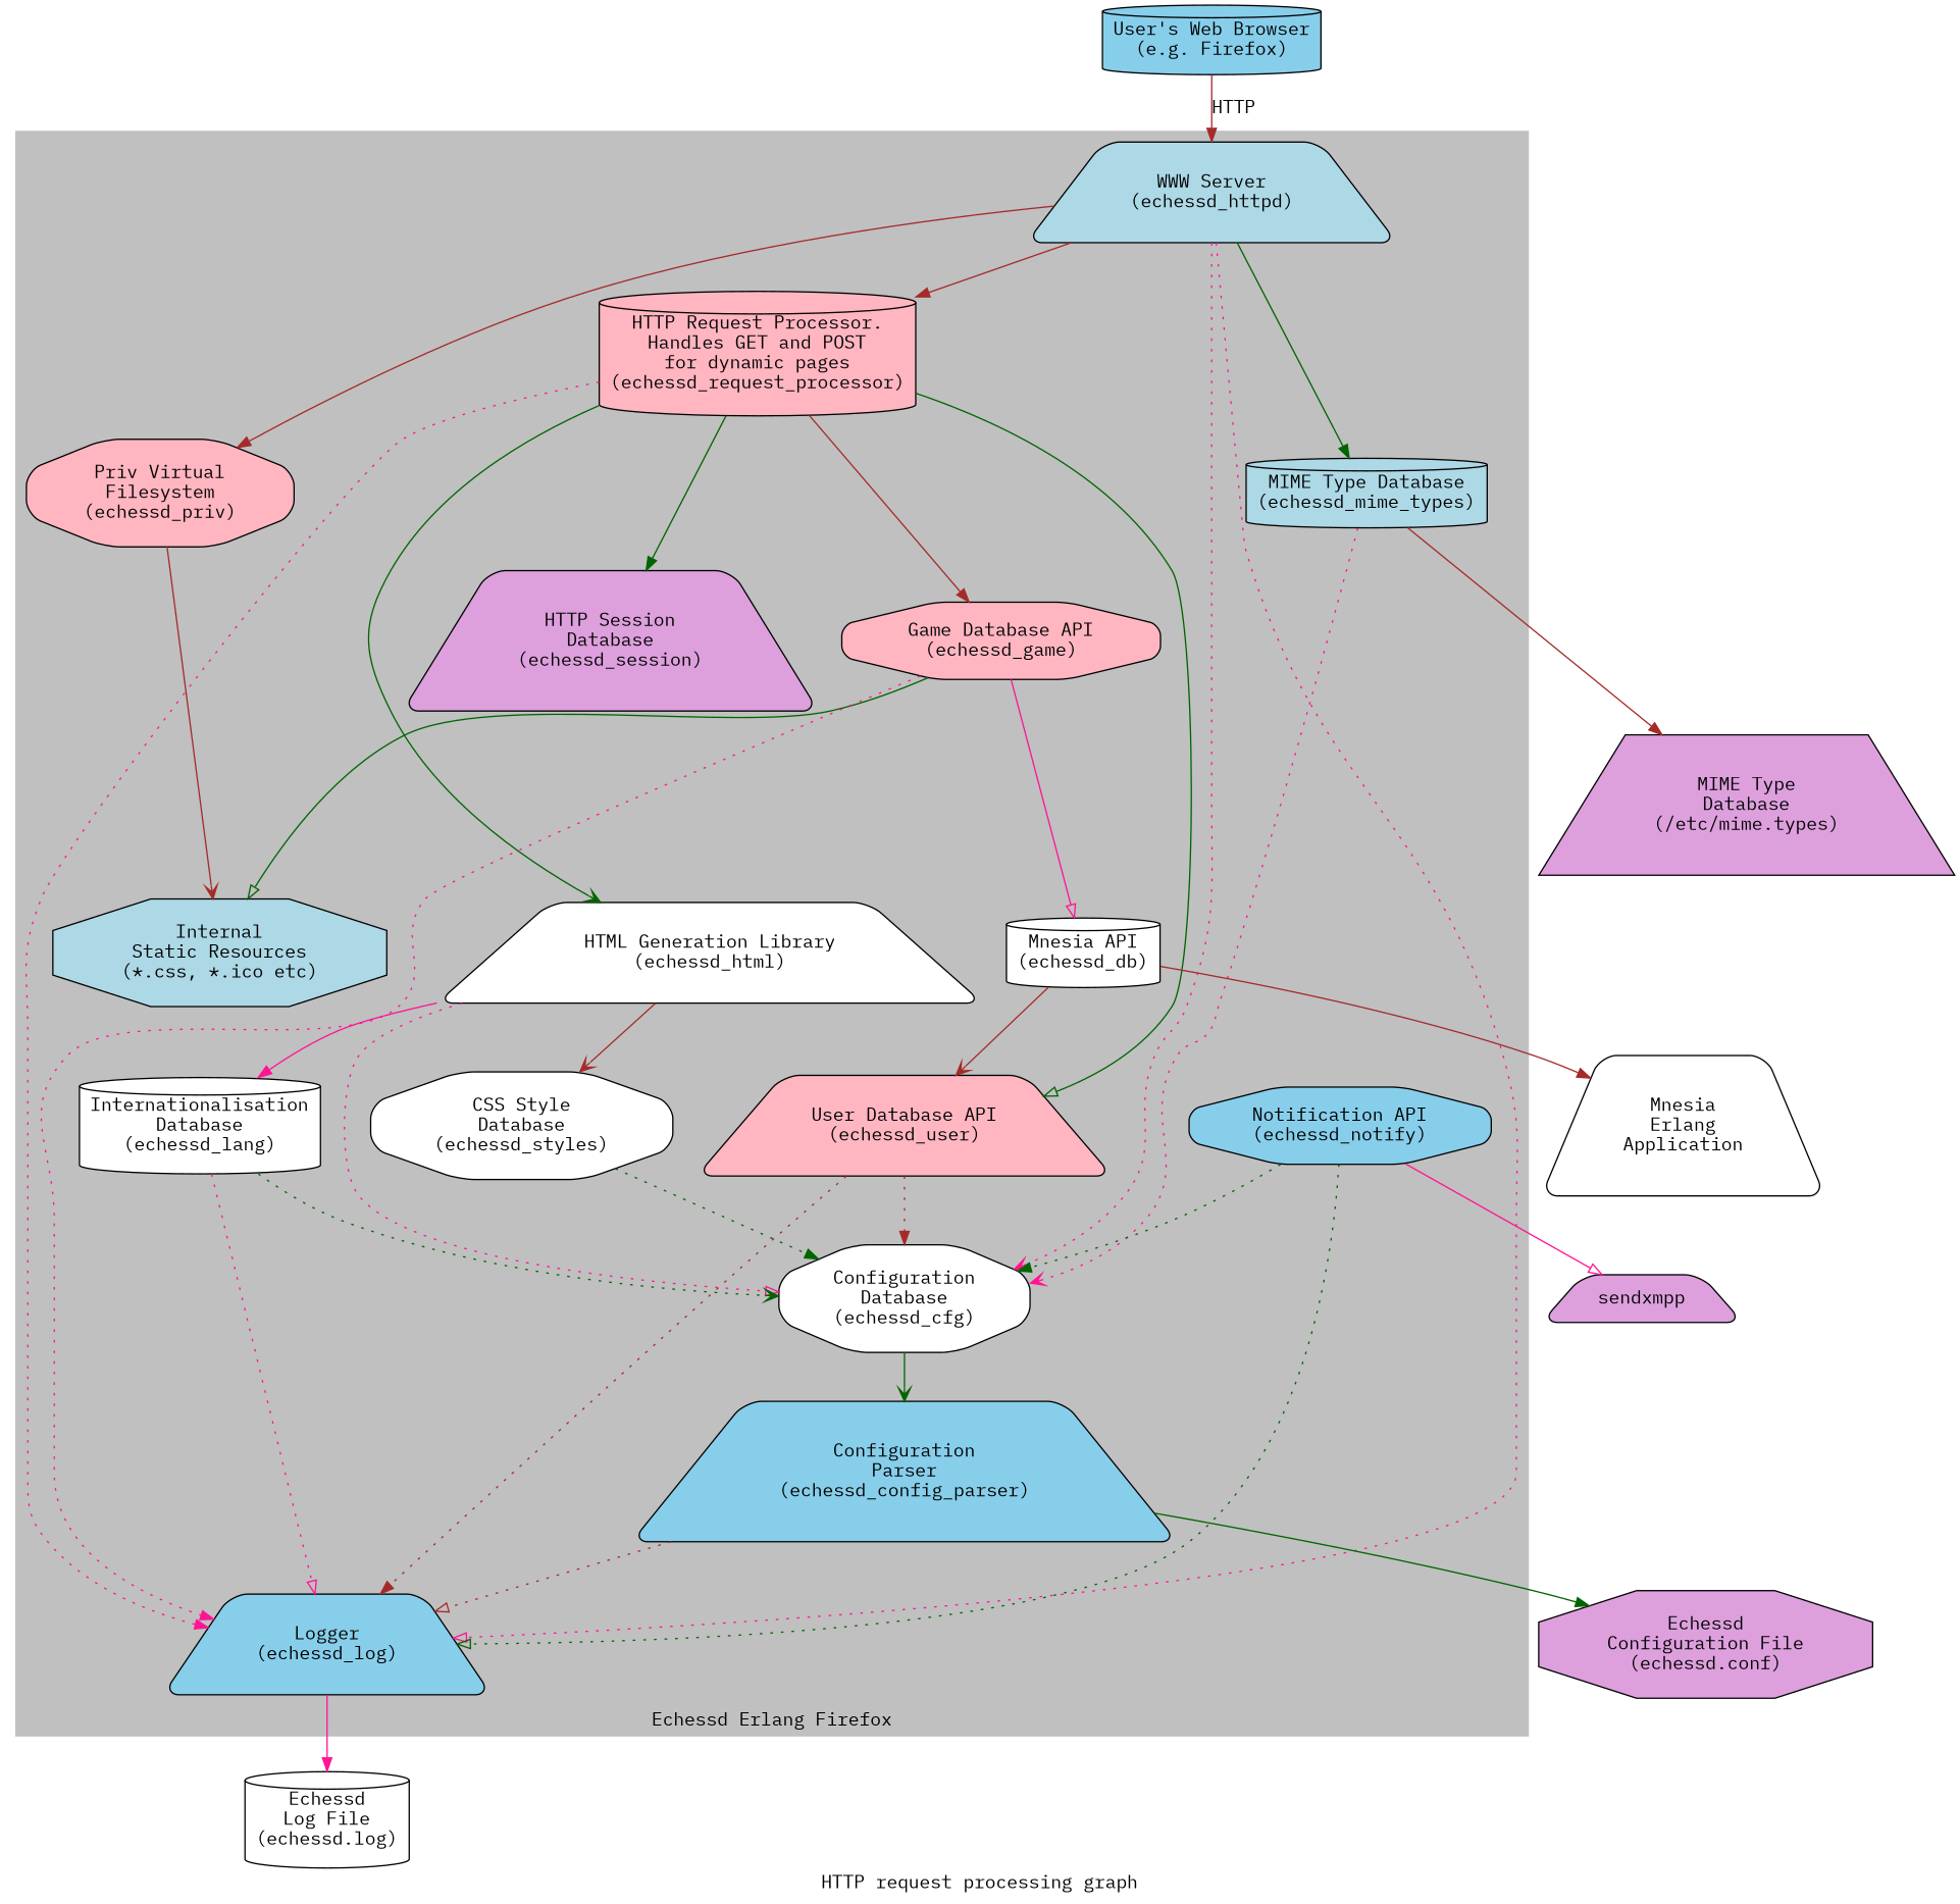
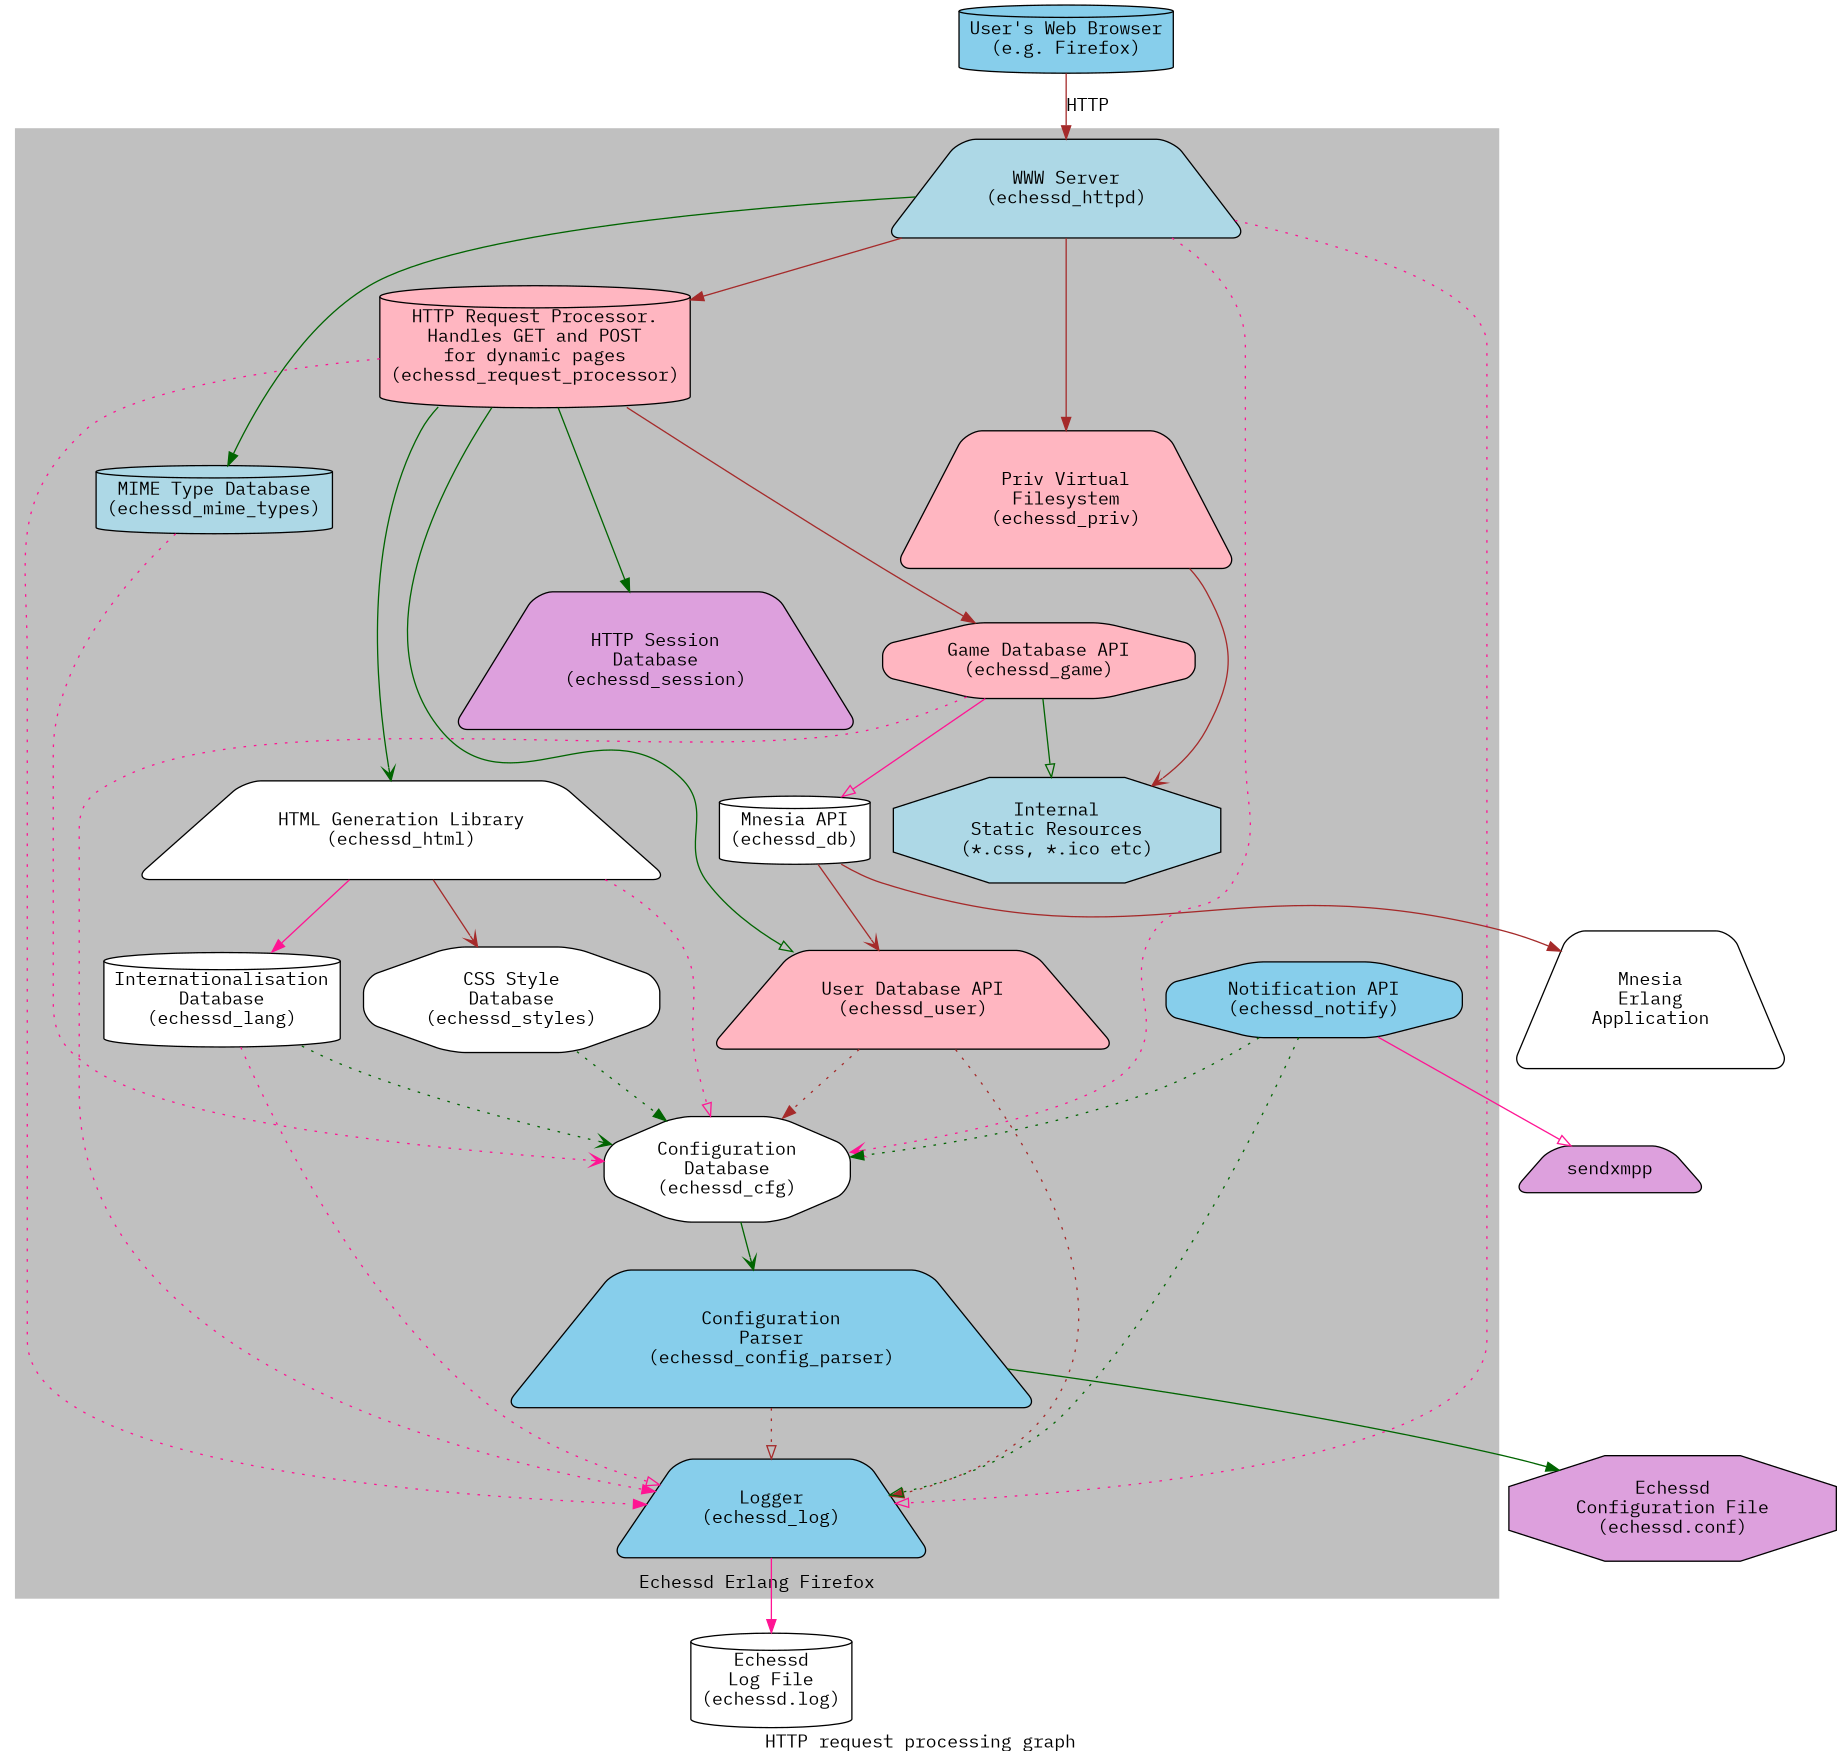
  digraph {
    fontname="IBM Plex Mono"
    label="HTTP request processing graph"
    rankdir=TB
    node [fillcolor=white fontname="IBM Plex Mono" shape=trapezium style="rounded,filled"]
    edge [arrowhead=normal color=brown fontname="IBM Plex Mono"]
    n1 [fillcolor=lightblue label="WWW Server\n(echessd_httpd)"]
    n2 [fillcolor=lightpink label="HTTP Request Processor.\nHandles GET and POST\nfor dynamic pages\n(echessd_request_processor)" shape=cylinder]
    n3 [label="HTML Generation Library\n(echessd_html)"]
    n4 [fillcolor=lightblue label="MIME Type Database\n(echessd_mime_types)" shape=cylinder]
    n5 [label="Internationalisation\nDatabase\n(echessd_lang)" shape=cylinder]
    n6 [label="CSS Style\nDatabase\n(echessd_styles)" shape=octagon]
-   n7 [fillcolor=lightpink label="Priv Virtual\nFilesystem\n(echessd_priv)" shape=octagon]
+   n7 [fillcolor=lightpink label="Priv Virtual\nFilesystem\n(echessd_priv)"]
    n8 [fillcolor=lightpink label="User Database API\n(echessd_user)"]
    n9 [fillcolor=lightpink label="Game Database API\n(echessd_game)" shape=octagon]
    n10 [fillcolor=plum label="HTTP Session\nDatabase\n(echessd_session)"]
    n11 [label="Mnesia API\n(echessd_db)" shape=cylinder]
    n12 [fillcolor=lightblue label="Internal\nStatic Resources\n(*.css, *.ico etc)" shape=octagon style=filled]
    n13 [fillcolor=skyblue label="Logger\n(echessd_log)"]
    n14 [label="Configuration\nDatabase\n(echessd_cfg)" shape=octagon]
    n15 [fillcolor=skyblue label="Configuration\nParser\n(echessd_config_parser)"]
    n16 [fillcolor=skyblue label="Notification API\n(echessd_notify)" shape=octagon]
-   n17 [fillcolor=plum label="MIME Type\nDatabase\n(/etc/mime.types)" style=filled]
    n18 [label="Mnesia\nErlang\nApplication"]
    n19 [label="Echessd\nLog File\n(echessd.log)" shape=cylinder style=filled]
    n20 [fillcolor=plum label="Echessd\nConfiguration File\n(echessd.conf)" shape=octagon style=filled]
    n21 [fillcolor=plum label=sendxmpp]
    n22 [fillcolor=skyblue label="User's Web Browser\n(e.g. Firefox)" shape=cylinder]
    subgraph cluster_1 {
      color=grey
      label="Echessd Erlang Firefox"
      labelloc=b
      style=filled
      n1
      n2
      n3
      n4
      n5
      n6
      n7
      n8
      n9
      n10
      n11
      n12
      n13
      n14
      n15
      n16
    }
    n1 -> n2
    n1 -> n4 [color=darkgreen]
    n1 -> n7
    n1 -> n13 [arrowhead=onormal color=deeppink style=dotted]
    n1 -> n14 [arrowhead=vee color=deeppink style=dotted]
    n2 -> n3 [arrowhead=vee color=darkgreen]
    n2 -> n8 [arrowhead=onormal color=darkgreen]
    n2 -> n9
    n2 -> n10 [color=darkgreen]
    n2 -> n13 [color=deeppink style=dotted]
    n3 -> n5 [color=deeppink]
    n3 -> n6 [arrowhead=vee]
    n3 -> n14 [arrowhead=onormal color=deeppink style=dotted]
    n4 -> n14 [arrowhead=vee color=deeppink style=dotted]
-   n4 -> n17
    n5 -> n13 [arrowhead=onormal color=deeppink style=dotted]
    n5 -> n14 [arrowhead=vee color=darkgreen style=dotted]
    n6 -> n14 [color=darkgreen style=dotted]
    n7 -> n12 [arrowhead=vee]
    n8 -> n13 [style=dotted]
    n8 -> n14 [style=dotted]
    n9 -> n11 [arrowhead=onormal color=deeppink]
    n9 -> n12 [arrowhead=onormal color=darkgreen]
    n9 -> n13 [color=deeppink style=dotted]
    n11 -> n8 [arrowhead=vee]
    n11 -> n18
    n13 -> n19 [color=deeppink]
    n14 -> n15 [arrowhead=vee color=darkgreen]
    n15 -> n13 [arrowhead=onormal style=dotted]
    n15 -> n20 [color=darkgreen]
    n16 -> n13 [arrowhead=onormal color=darkgreen style=dotted]
    n16 -> n14 [color=darkgreen style=dotted]
    n16 -> n21 [arrowhead=onormal color=deeppink]
    n22 -> n1 [label=HTTP]
  }
